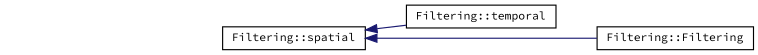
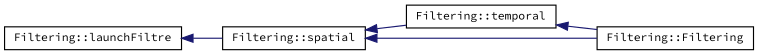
  digraph {
    fontname="Source Code Pro"
    rankdir=LR
    node [color=black fontname="Source Code Pro" fontsize=10 shape=record]
    edge [color=midnightblue dir=back fontname="Source Code Pro" fontsize=10 labelfontname=Helvetica labelfontsize=10 style=solid]
+   n1 [height=0.2 label="Filtering::launchFiltre" width=0.4]
    n2 [height=0.2 label="Filtering::spatial" width=0.4]
    n3 [height=0.2 label="Filtering::temporal" width=0.4]
    n4 [height=0.2 label="Filtering::Filtering" width=0.4]
+   n1 -> n2
    n2 -> n3
    n2 -> n4
+   n3 -> n4
  }
